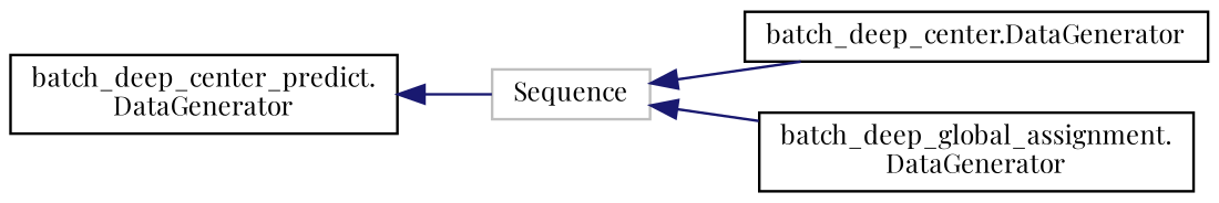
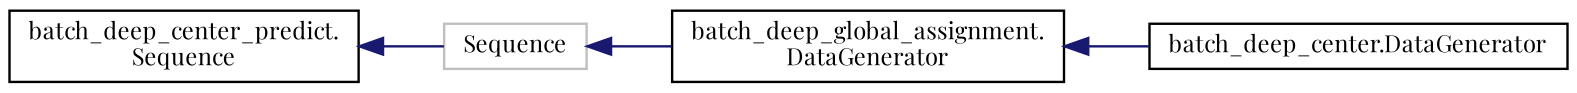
  digraph {
    fontname="Playfair Display"
    rankdir=LR
    node [color=black fillcolor=white fontname="Playfair Display" fontsize=10 shape=record style=filled]
    edge [color=midnightblue dir=back fontname="Playfair Display" fontsize=10 labelfontname=Helvetica labelfontsize=10 style=solid]
    n1 [color=grey75 height=0.2 label=Sequence width=0.4]
    n2 [height=0.2 label="batch_deep_center.DataGenerator" width=0.4]
    n3 [height=0.2 label="batch_deep_global_assignment.\lDataGenerator" width=0.4]
-   n4 [height=0.2 label="batch_deep_center_predict.\lDataGenerator" width=0.4]
-   n1 -> n2
+   n4 [height=0.2 label="batch_deep_center_predict.\lSequence" width=0.4]
+   n3 -> n2
    n1 -> n3
    n4 -> n1
  }
